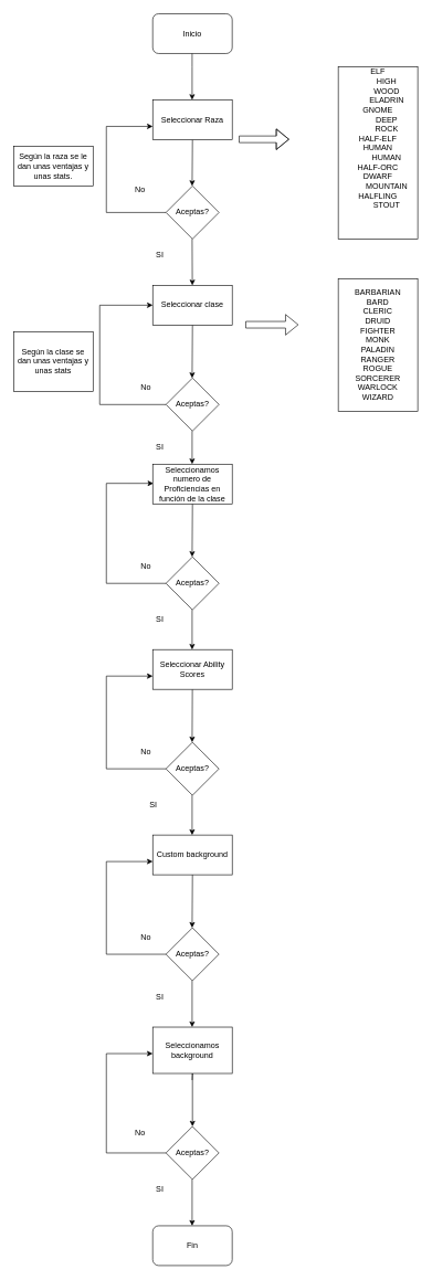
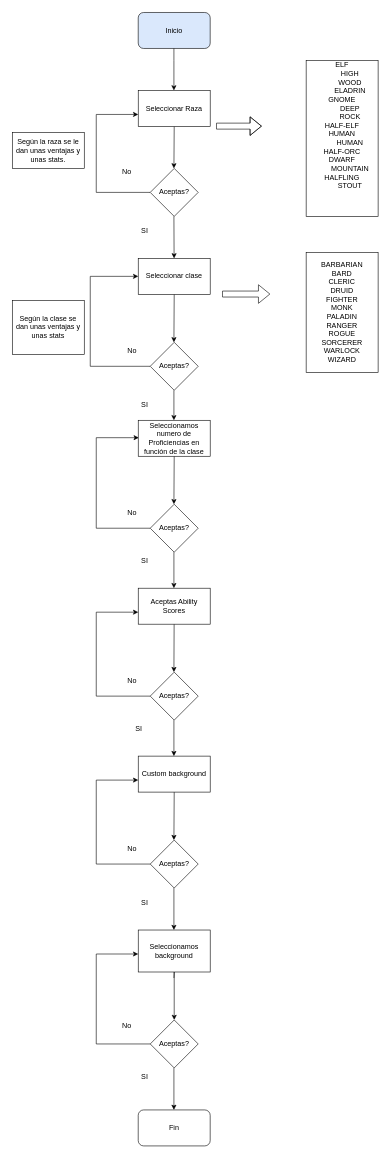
  <mxCell id="0" />
  <mxCell id="1" parent="0" />
  <mxCell id="2" value="" style="shape=flexArrow;endArrow=classic;html=1;rounded=0;" parent="1" edge="1"><mxGeometry width="50" height="50" relative="1" as="geometry"><mxPoint x="360" y="209.5" as="sourcePoint" /><mxPoint x="436" y="209.5" as="targetPoint" /><Array as="points"><mxPoint x="476" y="209.5" /></Array></mxGeometry></mxCell>
  <mxCell id="3" value="&lt;div&gt;ELF&lt;/div&gt;&lt;div&gt;&lt;span&gt;&#09;&lt;/span&gt;&lt;span style=&quot;white-space: pre&quot;&gt;&#09;&lt;/span&gt;HIGH&lt;/div&gt;&lt;div&gt;&lt;span&gt;&#09;&lt;/span&gt;&lt;span style=&quot;white-space: pre&quot;&gt;&#09;&lt;/span&gt;WOOD&lt;/div&gt;&lt;div&gt;&lt;span style=&quot;white-space: pre&quot;&gt;&#09;&lt;/span&gt;ELADRIN&lt;/div&gt;&lt;div&gt;GNOME&lt;/div&gt;&lt;div&gt;&lt;span&gt;&#09;&lt;span style=&quot;white-space: pre&quot;&gt;&#09;&lt;/span&gt;DEEP&lt;/span&gt;&lt;/div&gt;&lt;div&gt;&lt;span&gt;&#09;&lt;/span&gt;&lt;span style=&quot;white-space: pre&quot;&gt;&#09;&lt;/span&gt;ROCK&lt;br&gt;&lt;/div&gt;&lt;div&gt;HALF-ELF&lt;/div&gt;&lt;div&gt;HUMAN&lt;/div&gt;&lt;div&gt;&lt;span&gt;&#09;&lt;/span&gt;&lt;span style=&quot;white-space: pre&quot;&gt;&#09;&lt;/span&gt;HUMAN&lt;br&gt;&lt;/div&gt;&lt;div&gt;HALF-ORC&lt;/div&gt;&lt;div&gt;DWARF&lt;/div&gt;&lt;div&gt;&lt;span&gt;&#09;&lt;/span&gt;&lt;span style=&quot;white-space: pre&quot;&gt;&#09;&lt;/span&gt;MOUNTAIN&lt;/div&gt;&lt;div&gt;HALFLING&lt;/div&gt;&lt;div&gt;&lt;span&gt;&#09;&lt;/span&gt;&lt;span style=&quot;white-space: pre&quot;&gt;&#09;&lt;/span&gt;STOUT&lt;br&gt;&lt;/div&gt;&lt;div&gt;&lt;br&gt;&lt;/div&gt;&lt;div&gt;&lt;br&gt;&lt;br&gt;&lt;/div&gt;" style="rounded=0;whiteSpace=wrap;html=1;rotation=0;" parent="1" vertex="1"><mxGeometry x="510" y="100" width="120" height="260" as="geometry" /></mxCell>
  <mxCell id="4" value="&lt;div&gt;BARBARIAN&lt;/div&gt;&lt;div&gt;BARD&lt;/div&gt;&lt;div&gt;CLERIC&lt;/div&gt;&lt;div&gt;DRUID&lt;/div&gt;&lt;div&gt;FIGHTER&lt;/div&gt;&lt;div&gt;MONK&lt;/div&gt;&lt;div&gt;PALADIN&lt;/div&gt;&lt;div&gt;RANGER&lt;/div&gt;&lt;div&gt;ROGUE&lt;/div&gt;&lt;div&gt;SORCERER&lt;/div&gt;&lt;div&gt;WARLOCK&lt;/div&gt;&lt;div&gt;WIZARD&lt;br&gt;&lt;/div&gt;" style="rounded=0;whiteSpace=wrap;html=1;" parent="1" vertex="1"><mxGeometry x="510" y="420" width="120" height="200" as="geometry" /></mxCell>
  <mxCell id="5" value="" style="shape=flexArrow;endArrow=classic;html=1;rounded=0;" parent="1" edge="1"><mxGeometry width="50" height="50" relative="1" as="geometry"><mxPoint x="370" y="489.5" as="sourcePoint" /><mxPoint x="450" y="489.5" as="targetPoint" /></mxGeometry></mxCell>
  <mxCell id="6" value="Según la raza se le dan unas ventajas y unas stats." style="rounded=0;whiteSpace=wrap;html=1;" parent="1" vertex="1"><mxGeometry x="20" y="220" width="120" height="60" as="geometry" /></mxCell>
  <mxCell id="7" value="&lt;div&gt;Según la clase se dan unas ventajas y unas stats&lt;/div&gt;" style="rounded=0;whiteSpace=wrap;html=1;" parent="1" vertex="1"><mxGeometry x="20" y="500" width="120" height="90" as="geometry" /></mxCell>
  <mxCell id="8" style="edgeStyle=orthogonalEdgeStyle;rounded=0;orthogonalLoop=1;jettySize=auto;html=1;entryX=0;entryY=0.5;entryDx=0;entryDy=0;" edge="1" parent="1" source="9"><mxGeometry relative="1" as="geometry"><mxPoint x="230" y="190" as="targetPoint" /><Array as="points"><mxPoint x="160" y="320" /><mxPoint x="160" y="190" /></Array></mxGeometry></mxCell>
  <mxCell id="9" value="Aceptas?" style="rhombus;whiteSpace=wrap;html=1;" vertex="1" parent="1"><mxGeometry x="250" y="280" width="80" height="80" as="geometry" /></mxCell>
  <mxCell id="10" value="" style="endArrow=classic;html=1;rounded=0;" edge="1" parent="1"><mxGeometry width="50" height="50" relative="1" as="geometry"><mxPoint x="289.5" y="360" as="sourcePoint" /><mxPoint x="289.83" y="430" as="targetPoint" /></mxGeometry></mxCell>
  <mxCell id="11" style="edgeStyle=orthogonalEdgeStyle;rounded=0;orthogonalLoop=1;jettySize=auto;html=1;exitX=0;exitY=0.5;exitDx=0;exitDy=0;entryX=0;entryY=0.375;entryDx=0;entryDy=0;entryPerimeter=0;" edge="1" parent="1" source="12"><mxGeometry relative="1" as="geometry"><mxPoint x="230" y="460" as="targetPoint" /><Array as="points"><mxPoint x="150" y="610" /><mxPoint x="150" y="460" /></Array></mxGeometry></mxCell>
  <mxCell id="12" value="Aceptas?" style="rhombus;whiteSpace=wrap;html=1;" vertex="1" parent="1"><mxGeometry x="250" y="570" width="80" height="80" as="geometry" /></mxCell>
  <mxCell id="13" style="edgeStyle=orthogonalEdgeStyle;rounded=0;orthogonalLoop=1;jettySize=auto;html=1;entryX=0;entryY=0.5;entryDx=0;entryDy=0;" edge="1" parent="1" source="14"><mxGeometry relative="1" as="geometry"><mxPoint x="230" y="1300" as="targetPoint" /><Array as="points"><mxPoint x="160" y="1440" /><mxPoint x="160" y="1300" /></Array></mxGeometry></mxCell>
  <mxCell id="14" value="Aceptas?" style="rhombus;whiteSpace=wrap;html=1;" vertex="1" parent="1"><mxGeometry x="250" y="1400" width="80" height="80" as="geometry" /></mxCell>
  <mxCell id="15" style="edgeStyle=orthogonalEdgeStyle;rounded=0;orthogonalLoop=1;jettySize=auto;html=1;exitX=0;exitY=0.5;exitDx=0;exitDy=0;entryX=0.008;entryY=0.363;entryDx=0;entryDy=0;entryPerimeter=0;" edge="1" parent="1" source="16"><mxGeometry relative="1" as="geometry"><mxPoint x="230.96" y="729.04" as="targetPoint" /><Array as="points"><mxPoint x="160" y="880" /><mxPoint x="160" y="729" /></Array></mxGeometry></mxCell>
  <mxCell id="16" value="Aceptas?" style="rhombus;whiteSpace=wrap;html=1;" vertex="1" parent="1"><mxGeometry x="250" y="840" width="80" height="80" as="geometry" /></mxCell>
  <mxCell id="17" style="edgeStyle=orthogonalEdgeStyle;rounded=0;orthogonalLoop=1;jettySize=auto;html=1;entryX=0;entryY=0.5;entryDx=0;entryDy=0;" edge="1" parent="1" source="18"><mxGeometry relative="1" as="geometry"><mxPoint x="230" y="1020" as="targetPoint" /><Array as="points"><mxPoint x="160" y="1160" /><mxPoint x="160" y="1020" /></Array></mxGeometry></mxCell>
  <mxCell id="18" value="Aceptas?" style="rhombus;whiteSpace=wrap;html=1;" vertex="1" parent="1"><mxGeometry x="250" y="1120" width="80" height="80" as="geometry" /></mxCell>
  <mxCell id="19" value="" style="endArrow=classic;html=1;rounded=0;exitX=0.5;exitY=1;exitDx=0;exitDy=0;" edge="1" parent="1" source="37"><mxGeometry width="50" height="50" relative="1" as="geometry"><mxPoint x="289.5" y="230" as="sourcePoint" /><mxPoint x="289.5" y="280" as="targetPoint" /></mxGeometry></mxCell>
  <mxCell id="20" value="" style="endArrow=classic;html=1;rounded=0;exitX=0.5;exitY=1;exitDx=0;exitDy=0;" edge="1" parent="1" source="38"><mxGeometry width="50" height="50" relative="1" as="geometry"><mxPoint x="289.5" y="510" as="sourcePoint" /><mxPoint x="289.5" y="570" as="targetPoint" /></mxGeometry></mxCell>
  <mxCell id="21" value="" style="endArrow=classic;html=1;rounded=0;" edge="1" parent="1"><mxGeometry width="50" height="50" relative="1" as="geometry"><mxPoint x="289.5" y="650" as="sourcePoint" /><mxPoint x="289.5" y="700" as="targetPoint" /></mxGeometry></mxCell>
  <mxCell id="22" value="" style="endArrow=classic;html=1;rounded=0;exitX=0.5;exitY=1;exitDx=0;exitDy=0;" edge="1" parent="1" source="39"><mxGeometry width="50" height="50" relative="1" as="geometry"><mxPoint x="289.5" y="780" as="sourcePoint" /><mxPoint x="289.5" y="840" as="targetPoint" /></mxGeometry></mxCell>
  <mxCell id="23" value="" style="endArrow=classic;html=1;rounded=0;" edge="1" parent="1"><mxGeometry width="50" height="50" relative="1" as="geometry"><mxPoint x="289.5" y="920" as="sourcePoint" /><mxPoint x="289.5" y="980" as="targetPoint" /></mxGeometry></mxCell>
  <mxCell id="24" value="" style="endArrow=classic;html=1;rounded=0;" edge="1" parent="1" source="40"><mxGeometry width="50" height="50" relative="1" as="geometry"><mxPoint x="289.5" y="1060" as="sourcePoint" /><mxPoint x="289.5" y="1120" as="targetPoint" /></mxGeometry></mxCell>
  <mxCell id="25" value="" style="endArrow=classic;html=1;rounded=0;" edge="1" parent="1"><mxGeometry width="50" height="50" relative="1" as="geometry"><mxPoint x="289.5" y="1200" as="sourcePoint" /><mxPoint x="289.5" y="1260" as="targetPoint" /></mxGeometry></mxCell>
  <mxCell id="26" value="" style="endArrow=classic;html=1;rounded=0;exitX=0.5;exitY=1;exitDx=0;exitDy=0;" edge="1" parent="1" source="41"><mxGeometry width="50" height="50" relative="1" as="geometry"><mxPoint x="289.5" y="1340" as="sourcePoint" /><mxPoint x="289.5" y="1400" as="targetPoint" /></mxGeometry></mxCell>
  <mxCell id="27" value="" style="endArrow=classic;html=1;rounded=0;" edge="1" parent="1"><mxGeometry width="50" height="50" relative="1" as="geometry"><mxPoint x="289.5" y="1480" as="sourcePoint" /><mxPoint x="289.5" y="1550" as="targetPoint" /></mxGeometry></mxCell>
  <mxCell id="28" value="" style="endArrow=classic;html=1;rounded=0;" edge="1" parent="1"><mxGeometry width="50" height="50" relative="1" as="geometry"><mxPoint x="289.5" y="1630" as="sourcePoint" /><mxPoint x="290" y="1700" as="targetPoint" /><Array as="points"><mxPoint x="290" y="1620" /></Array></mxGeometry></mxCell>
  <mxCell id="29" style="edgeStyle=orthogonalEdgeStyle;rounded=0;orthogonalLoop=1;jettySize=auto;html=1;entryX=0;entryY=0.5;entryDx=0;entryDy=0;" edge="1" parent="1" source="30"><mxGeometry relative="1" as="geometry"><mxPoint x="230" y="1590" as="targetPoint" /><Array as="points"><mxPoint x="160" y="1740" /><mxPoint x="160" y="1590" /></Array></mxGeometry></mxCell>
  <mxCell id="30" value="Aceptas?" style="rhombus;whiteSpace=wrap;html=1;" vertex="1" parent="1"><mxGeometry x="250" y="1700" width="80" height="80" as="geometry" /></mxCell>
  <mxCell id="31" value="" style="endArrow=classic;html=1;rounded=0;" edge="1" parent="1"><mxGeometry width="50" height="50" relative="1" as="geometry"><mxPoint x="289.5" y="1780" as="sourcePoint" /><mxPoint x="289.5" y="1850" as="targetPoint" /></mxGeometry></mxCell>
  <mxCell id="32" value="Fin" style="rounded=1;whiteSpace=wrap;html=1;" vertex="1" parent="1"><mxGeometry x="230" y="1850" width="120" height="60" as="geometry" /></mxCell>
- <mxCell id="33" value="Inicio" style="rounded=1;whiteSpace=wrap;html=1;" vertex="1" parent="1"><mxGeometry x="230" y="20" width="120" height="60" as="geometry" /></mxCell>
+ <mxCell id="33" value="Inicio" style="rounded=1;whiteSpace=wrap;html=1;fillColor=#dae8fc;" vertex="1" parent="1"><mxGeometry x="230" y="20" width="120" height="60" as="geometry" /></mxCell>
  <mxCell id="34" value="" style="endArrow=classic;html=1;rounded=0;" edge="1" parent="1"><mxGeometry width="50" height="50" relative="1" as="geometry"><mxPoint x="289.5" y="80" as="sourcePoint" /><mxPoint x="289.5" y="150" as="targetPoint" /><Array as="points"><mxPoint x="289.5" y="100" /></Array></mxGeometry></mxCell>
  <mxCell id="35" value="SI" style="text;html=1;strokeColor=none;fillColor=none;align=center;verticalAlign=middle;whiteSpace=wrap;rounded=0;" vertex="1" parent="1"><mxGeometry x="211" y="370" width="60" height="30" as="geometry" /></mxCell>
  <mxCell id="36" value="No" style="text;html=1;strokeColor=none;fillColor=none;align=center;verticalAlign=middle;whiteSpace=wrap;rounded=0;" vertex="1" parent="1"><mxGeometry x="181" y="270" width="60" height="30" as="geometry" /></mxCell>
  <mxCell id="37" value="&lt;div&gt;Seleccionar Raza&lt;/div&gt;" style="rounded=0;whiteSpace=wrap;html=1;" vertex="1" parent="1"><mxGeometry x="230" y="150" width="120" height="60" as="geometry" /></mxCell>
  <mxCell id="38" value="Seleccionar clase" style="rounded=0;whiteSpace=wrap;html=1;" vertex="1" parent="1"><mxGeometry x="230" y="430" width="120" height="60" as="geometry" /></mxCell>
  <mxCell id="39" value="Seleccionamos numero de Proficiencias en función de la clase" style="rounded=0;whiteSpace=wrap;html=1;" vertex="1" parent="1"><mxGeometry x="230" y="700" width="120" height="60" as="geometry" /></mxCell>
- <mxCell id="40" value="Seleccionar Ability Scores" style="rounded=0;whiteSpace=wrap;html=1;" vertex="1" parent="1"><mxGeometry x="230" y="980" width="120" height="60" as="geometry" /></mxCell>
+ <mxCell id="40" value="Aceptas Ability Scores" style="rounded=0;whiteSpace=wrap;html=1;" vertex="1" parent="1"><mxGeometry x="230" y="980" width="120" height="60" as="geometry" /></mxCell>
  <mxCell id="41" value="Custom background" style="rounded=0;whiteSpace=wrap;html=1;" vertex="1" parent="1"><mxGeometry x="230" y="1260" width="120" height="60" as="geometry" /></mxCell>
  <mxCell id="42" value="&lt;div&gt;Seleccionamos background&lt;/div&gt;" style="rounded=0;whiteSpace=wrap;html=1;" vertex="1" parent="1"><mxGeometry x="230" y="1550" width="120" height="70" as="geometry" /></mxCell>
  <mxCell id="43" value="SI" style="text;html=1;strokeColor=none;fillColor=none;align=center;verticalAlign=middle;whiteSpace=wrap;rounded=0;" vertex="1" parent="1"><mxGeometry x="211" y="660" width="60" height="30" as="geometry" /></mxCell>
  <mxCell id="44" value="SI" style="text;html=1;strokeColor=none;fillColor=none;align=center;verticalAlign=middle;whiteSpace=wrap;rounded=0;" vertex="1" parent="1"><mxGeometry x="211" y="920" width="60" height="30" as="geometry" /></mxCell>
  <mxCell id="45" value="SI" style="text;html=1;strokeColor=none;fillColor=none;align=center;verticalAlign=middle;whiteSpace=wrap;rounded=0;" vertex="1" parent="1"><mxGeometry x="201" y="1200" width="60" height="30" as="geometry" /></mxCell>
  <mxCell id="46" value="SI" style="text;html=1;strokeColor=none;fillColor=none;align=center;verticalAlign=middle;whiteSpace=wrap;rounded=0;" vertex="1" parent="1"><mxGeometry x="211" y="1490" width="60" height="30" as="geometry" /></mxCell>
  <mxCell id="47" value="SI" style="text;html=1;strokeColor=none;fillColor=none;align=center;verticalAlign=middle;whiteSpace=wrap;rounded=0;" vertex="1" parent="1"><mxGeometry x="211" y="1780" width="60" height="30" as="geometry" /></mxCell>
  <mxCell id="48" value="No" style="text;html=1;strokeColor=none;fillColor=none;align=center;verticalAlign=middle;whiteSpace=wrap;rounded=0;" vertex="1" parent="1"><mxGeometry x="190" y="570" width="60" height="30" as="geometry" /></mxCell>
  <mxCell id="49" value="No" style="text;html=1;strokeColor=none;fillColor=none;align=center;verticalAlign=middle;whiteSpace=wrap;rounded=0;" vertex="1" parent="1"><mxGeometry x="190" y="840" width="60" height="30" as="geometry" /></mxCell>
  <mxCell id="50" value="No" style="text;html=1;strokeColor=none;fillColor=none;align=center;verticalAlign=middle;whiteSpace=wrap;rounded=0;" vertex="1" parent="1"><mxGeometry x="190" y="1120" width="60" height="30" as="geometry" /></mxCell>
  <mxCell id="51" value="No" style="text;html=1;strokeColor=none;fillColor=none;align=center;verticalAlign=middle;whiteSpace=wrap;rounded=0;" vertex="1" parent="1"><mxGeometry x="190" y="1400" width="60" height="30" as="geometry" /></mxCell>
  <mxCell id="52" value="No" style="text;html=1;strokeColor=none;fillColor=none;align=center;verticalAlign=middle;whiteSpace=wrap;rounded=0;" vertex="1" parent="1"><mxGeometry x="181" y="1695" width="60" height="30" as="geometry" /></mxCell>
